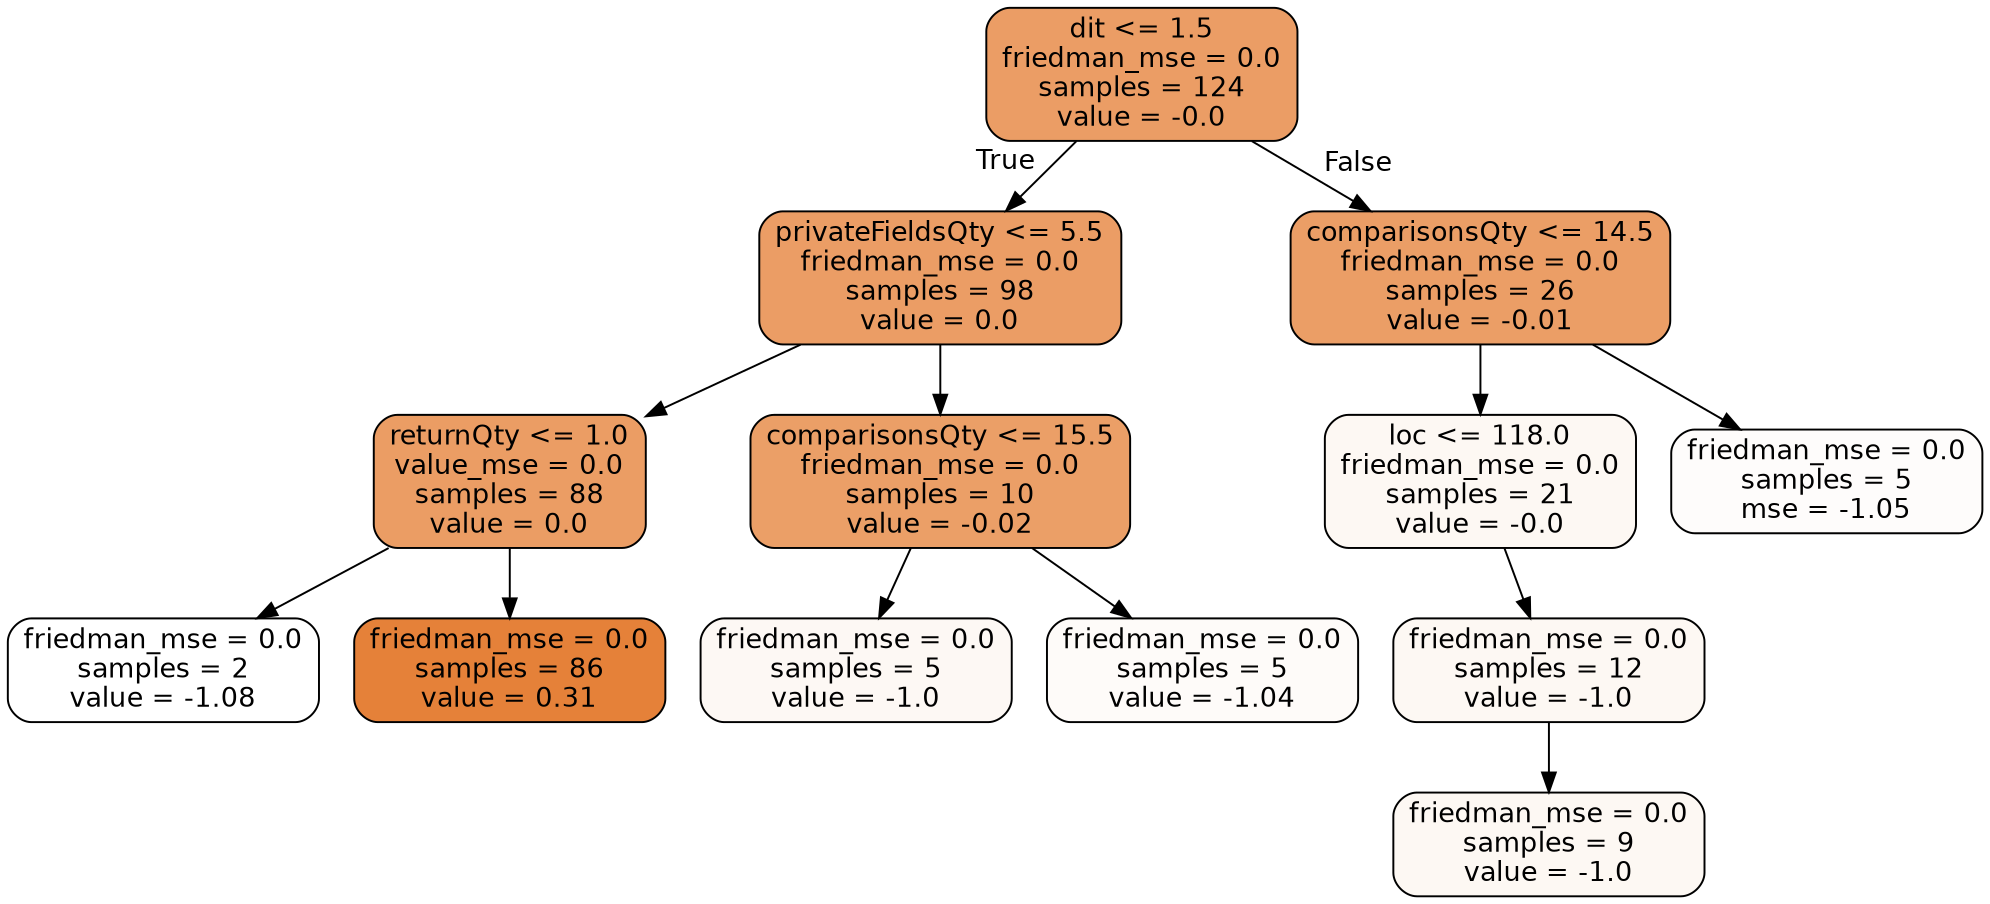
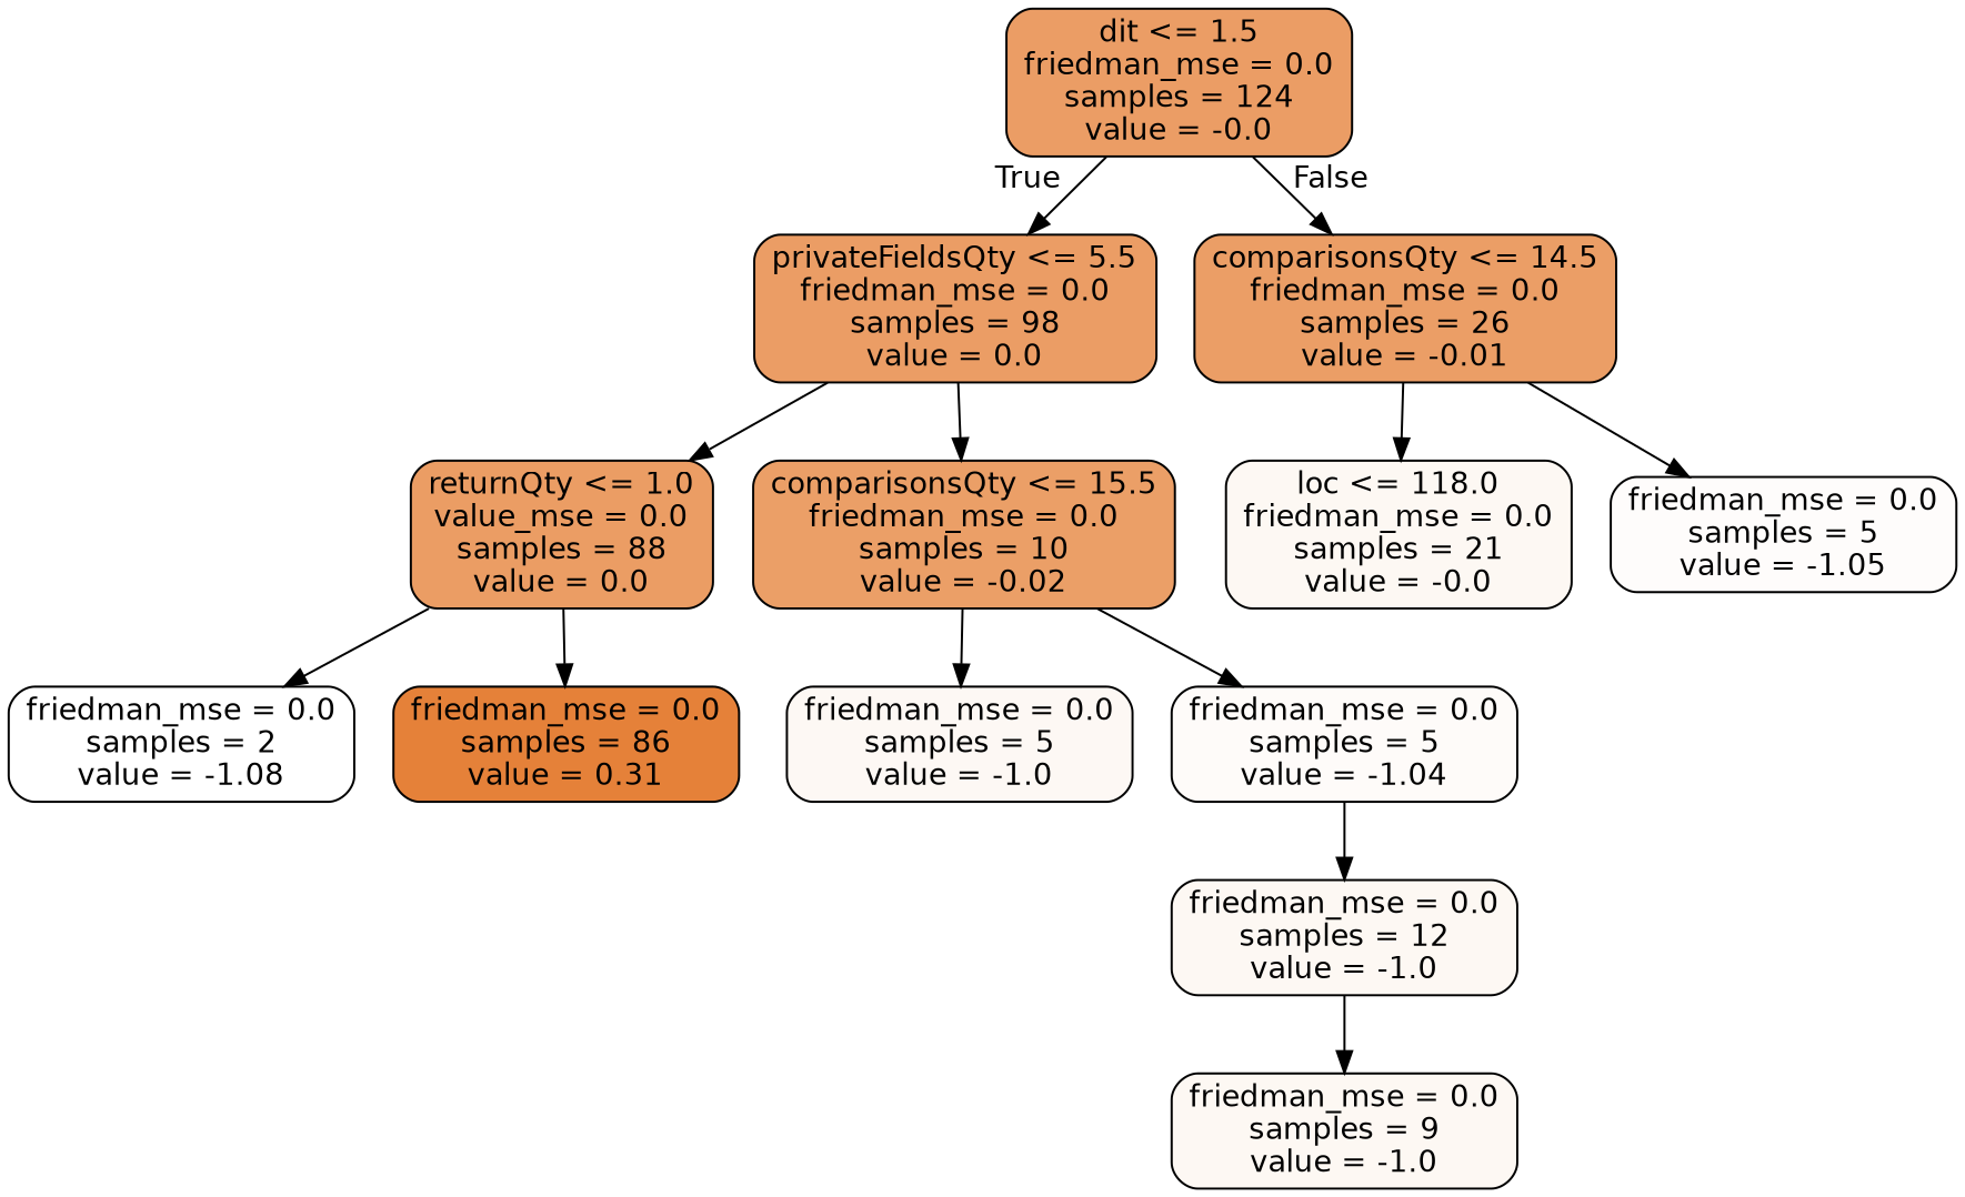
  digraph {
    node [color=black fillcolor="#fdf8f3" fontname=helvetica shape=box style="filled, rounded"]
    edge [fontname=helvetica]
    n1 [fillcolor="#eb9d65" label="dit <= 1.5\nfriedman_mse = 0.0\nsamples = 124\nvalue = -0.0"]
    n2 [fillcolor="#eb9d65" label="privateFieldsQty <= 5.5\nfriedman_mse = 0.0\nsamples = 98\nvalue = 0.0"]
    n3 [fillcolor="#eb9e66" label="comparisonsQty <= 14.5\nfriedman_mse = 0.0\nsamples = 26\nvalue = -0.01"]
    n4 [fillcolor="#eb9d64" label="returnQty <= 1.0\nvalue_mse = 0.0\nsamples = 88\nvalue = 0.0"]
    n5 [fillcolor="#eb9f67" label="comparisonsQty <= 15.5\nfriedman_mse = 0.0\nsamples = 10\nvalue = -0.02"]
    n6 [label="loc <= 118.0\nfriedman_mse = 0.0\nsamples = 21\nvalue = -0.0"]
-   n7 [fillcolor="#fefcfb" label="friedman_mse = 0.0\nsamples = 5\nmse = -1.05"]
+   n7 [fillcolor="#fefcfb" label="friedman_mse = 0.0\nsamples = 5\nvalue = -1.05"]
    n8 [fillcolor="#ffffff" label="friedman_mse = 0.0\nsamples = 2\nvalue = -1.08"]
    n9 [fillcolor="#e58139" label="friedman_mse = 0.0\nsamples = 86\nvalue = 0.31"]
    n10 [fillcolor="#fdf8f4" label="friedman_mse = 0.0\nsamples = 5\nvalue = -1.0"]
    n11 [fillcolor="#fefbf9" label="friedman_mse = 0.0\nsamples = 5\nvalue = -1.04"]
    n12 [label="friedman_mse = 0.0\nsamples = 12\nvalue = -1.0"]
    n13 [label="friedman_mse = 0.0\nsamples = 9\nvalue = -1.0"]
    n1 -> n2 [headlabel=True labelangle=45 labeldistance=2.5]
    n1 -> n3 [headlabel=False labelangle=-45 labeldistance=2.5]
    n2 -> n4
    n2 -> n5
    n3 -> n6
    n3 -> n7
    n4 -> n8
    n4 -> n9
    n5 -> n10
    n5 -> n11
-   n6 -> n12
+   n11 -> n12
    n12 -> n13
  }
